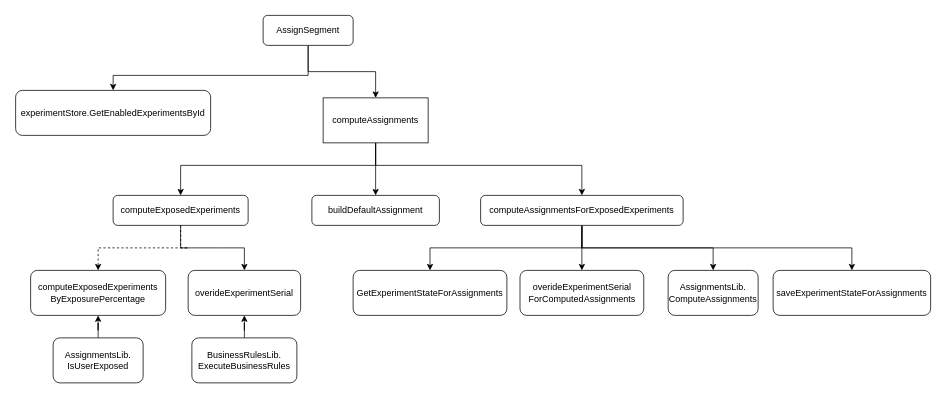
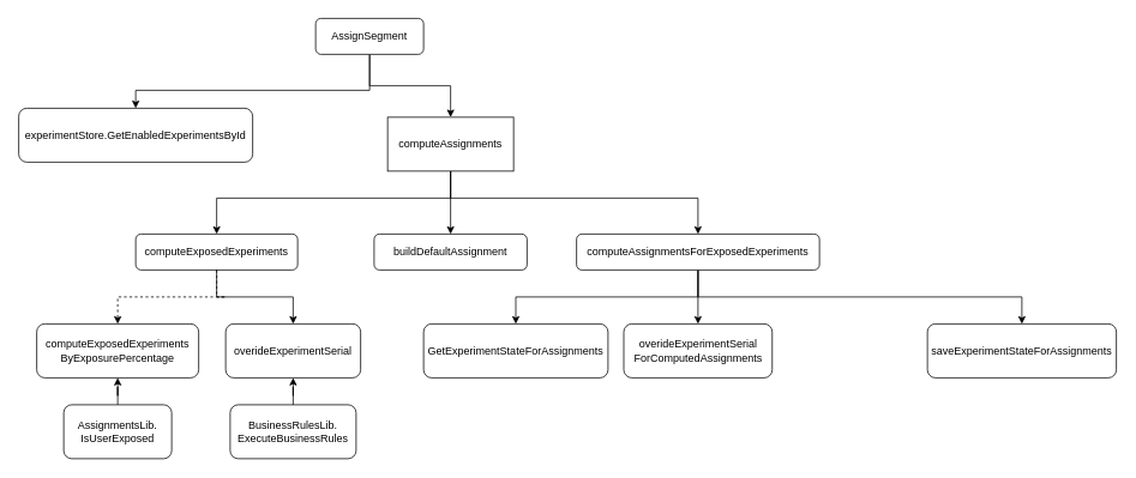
  <mxCell id="0" />
  <mxCell id="1" parent="0" />
  <mxCell id="2" style="edgeStyle=orthogonalEdgeStyle;rounded=0;orthogonalLoop=1;jettySize=auto;html=1;entryX=0.5;entryY=0;entryDx=0;entryDy=0;" edge="1" parent="1" source="4" target="12"><mxGeometry relative="1" as="geometry"><Array as="points"><mxPoint x="410" y="100" /><mxPoint x="150" y="100" /></Array></mxGeometry></mxCell>
  <mxCell id="3" style="edgeStyle=orthogonalEdgeStyle;rounded=0;orthogonalLoop=1;jettySize=auto;html=1;" edge="1" parent="1" source="4" target="16"><mxGeometry relative="1" as="geometry" /></mxCell>
  <mxCell id="4" value="AssignSegment" style="rounded=1;whiteSpace=wrap;html=1;fontSize=12;glass=0;strokeWidth=1;shadow=0;" parent="1" vertex="1"><mxGeometry x="350" y="20" width="120" height="40" as="geometry" /></mxCell>
  <mxCell id="5" value="computeExposedExperiments" style="rounded=1;whiteSpace=wrap;html=1;fontSize=12;glass=0;strokeWidth=1;shadow=0;" parent="1" vertex="1"><mxGeometry x="150" y="260" width="180" height="40" as="geometry" /></mxCell>
  <mxCell id="6" value="" style="edgeStyle=orthogonalEdgeStyle;rounded=0;orthogonalLoop=1;jettySize=auto;html=1;" edge="1" parent="1" source="10" target="25"><mxGeometry relative="1" as="geometry" /></mxCell>
  <mxCell id="7" style="edgeStyle=orthogonalEdgeStyle;rounded=0;orthogonalLoop=1;jettySize=auto;html=1;" edge="1" parent="1" source="10" target="26"><mxGeometry relative="1" as="geometry" /></mxCell>
- <mxCell id="8" style="edgeStyle=orthogonalEdgeStyle;rounded=0;orthogonalLoop=1;jettySize=auto;html=1;entryX=0.5;entryY=0;entryDx=0;entryDy=0;" edge="1" parent="1" source="10" target="27"><mxGeometry relative="1" as="geometry" /></mxCell>
  <mxCell id="9" style="edgeStyle=orthogonalEdgeStyle;rounded=0;orthogonalLoop=1;jettySize=auto;html=1;" edge="1" parent="1" source="10" target="28"><mxGeometry relative="1" as="geometry"><Array as="points"><mxPoint x="775" y="330" /><mxPoint x="1135" y="330" /></Array></mxGeometry></mxCell>
  <mxCell id="10" value="computeAssignmentsForExposedExperiments" style="rounded=1;whiteSpace=wrap;html=1;fontSize=12;glass=0;strokeWidth=1;shadow=0;" parent="1" vertex="1"><mxGeometry x="640" y="260" width="270" height="40" as="geometry" /></mxCell>
  <mxCell id="11" value="buildDefaultAssignment" style="rounded=1;whiteSpace=wrap;html=1;fontSize=12;glass=0;strokeWidth=1;shadow=0;" parent="1" vertex="1"><mxGeometry x="415" y="260" width="170" height="40" as="geometry" /></mxCell>
  <mxCell id="12" value="experimentStore.GetEnabledExperimentsById" style="rounded=1;whiteSpace=wrap;html=1;" vertex="1" parent="1"><mxGeometry x="20" y="120" width="260" height="60" as="geometry" /></mxCell>
  <mxCell id="13" value="" style="edgeStyle=orthogonalEdgeStyle;rounded=0;orthogonalLoop=1;jettySize=auto;html=1;" edge="1" parent="1" source="16" target="11"><mxGeometry relative="1" as="geometry" /></mxCell>
  <mxCell id="14" style="edgeStyle=orthogonalEdgeStyle;rounded=0;orthogonalLoop=1;jettySize=auto;html=1;entryX=0.5;entryY=0;entryDx=0;entryDy=0;" edge="1" parent="1" source="16" target="5"><mxGeometry relative="1" as="geometry"><Array as="points"><mxPoint x="500" y="220" /><mxPoint x="240" y="220" /></Array></mxGeometry></mxCell>
  <mxCell id="15" style="edgeStyle=orthogonalEdgeStyle;rounded=0;orthogonalLoop=1;jettySize=auto;html=1;" edge="1" parent="1" source="16" target="10"><mxGeometry relative="1" as="geometry"><Array as="points"><mxPoint x="500" y="220" /><mxPoint x="775" y="220" /></Array></mxGeometry></mxCell>
  <mxCell id="16" value="computeAssignments" style="whiteSpace=wrap;html=1;rounded=0;" vertex="1" parent="1"><mxGeometry x="430" y="130" width="140" height="60" as="geometry" /></mxCell>
  <mxCell id="17" value="computeExposedExperiments&lt;br&gt;ByExposurePercentage" style="rounded=1;whiteSpace=wrap;html=1;" vertex="1" parent="1"><mxGeometry x="40" y="360" width="180" height="60" as="geometry" /></mxCell>
  <mxCell id="18" value="overideExperimentSerial" style="rounded=1;whiteSpace=wrap;html=1;" vertex="1" parent="1"><mxGeometry x="250" y="360" width="150" height="60" as="geometry" /></mxCell>
  <mxCell id="19" value="" style="endArrow=classic;html=1;rounded=0;exitX=0.5;exitY=1;exitDx=0;exitDy=0;entryX=0.5;entryY=0;entryDx=0;entryDy=0;dashed=1;" edge="1" parent="1" source="5" target="17"><mxGeometry width="50" height="50" relative="1" as="geometry"><mxPoint x="290" y="300" as="sourcePoint" /><mxPoint x="250" y="360" as="targetPoint" /><Array as="points"><mxPoint x="240" y="330" /><mxPoint x="250" y="330" /><mxPoint x="130" y="330" /></Array></mxGeometry></mxCell>
  <mxCell id="20" value="" style="endArrow=classic;html=1;rounded=0;entryX=0.5;entryY=0;entryDx=0;entryDy=0;exitX=0.5;exitY=1;exitDx=0;exitDy=0;" edge="1" parent="1" source="5" target="18"><mxGeometry width="50" height="50" relative="1" as="geometry"><mxPoint x="290" y="300" as="sourcePoint" /><mxPoint x="310" y="350" as="targetPoint" /><Array as="points"><mxPoint x="240" y="330" /><mxPoint x="290" y="330" /><mxPoint x="325" y="330" /></Array></mxGeometry></mxCell>
  <mxCell id="21" value="" style="edgeStyle=orthogonalEdgeStyle;rounded=0;orthogonalLoop=1;jettySize=auto;html=1;" edge="1" parent="1" source="22" target="17"><mxGeometry relative="1" as="geometry" /></mxCell>
  <mxCell id="22" value="AssignmentsLib.&lt;br&gt;IsUserExposed" style="rounded=1;whiteSpace=wrap;html=1;" vertex="1" parent="1"><mxGeometry x="70" y="450" width="120" height="60" as="geometry" /></mxCell>
  <mxCell id="23" value="" style="edgeStyle=orthogonalEdgeStyle;rounded=0;orthogonalLoop=1;jettySize=auto;html=1;" edge="1" parent="1" source="24" target="18"><mxGeometry relative="1" as="geometry" /></mxCell>
  <mxCell id="24" value="BusinessRulesLib.&lt;br&gt;ExecuteBusinessRules" style="rounded=1;whiteSpace=wrap;html=1;" vertex="1" parent="1"><mxGeometry x="255" y="450" width="140" height="60" as="geometry" /></mxCell>
  <mxCell id="25" value="GetExperimentStateForAssignments" style="whiteSpace=wrap;html=1;rounded=1;glass=0;strokeWidth=1;shadow=0;" vertex="1" parent="1"><mxGeometry x="470" y="360" width="205" height="60" as="geometry" /></mxCell>
  <mxCell id="26" value="overideExperimentSerial&lt;br&gt;ForComputedAssignments" style="whiteSpace=wrap;html=1;rounded=1;glass=0;strokeWidth=1;shadow=0;" vertex="1" parent="1"><mxGeometry x="692.5" y="360" width="165" height="60" as="geometry" /></mxCell>
- <mxCell id="27" value="AssignmentsLib.&lt;br&gt;ComputeAssignments" style="rounded=1;whiteSpace=wrap;html=1;" vertex="1" parent="1"><mxGeometry x="890" y="360" width="120" height="60" as="geometry" /></mxCell>
  <mxCell id="28" value="saveExperimentStateForAssignments" style="rounded=1;whiteSpace=wrap;html=1;" vertex="1" parent="1"><mxGeometry x="1030" y="360" width="210" height="60" as="geometry" /></mxCell>
